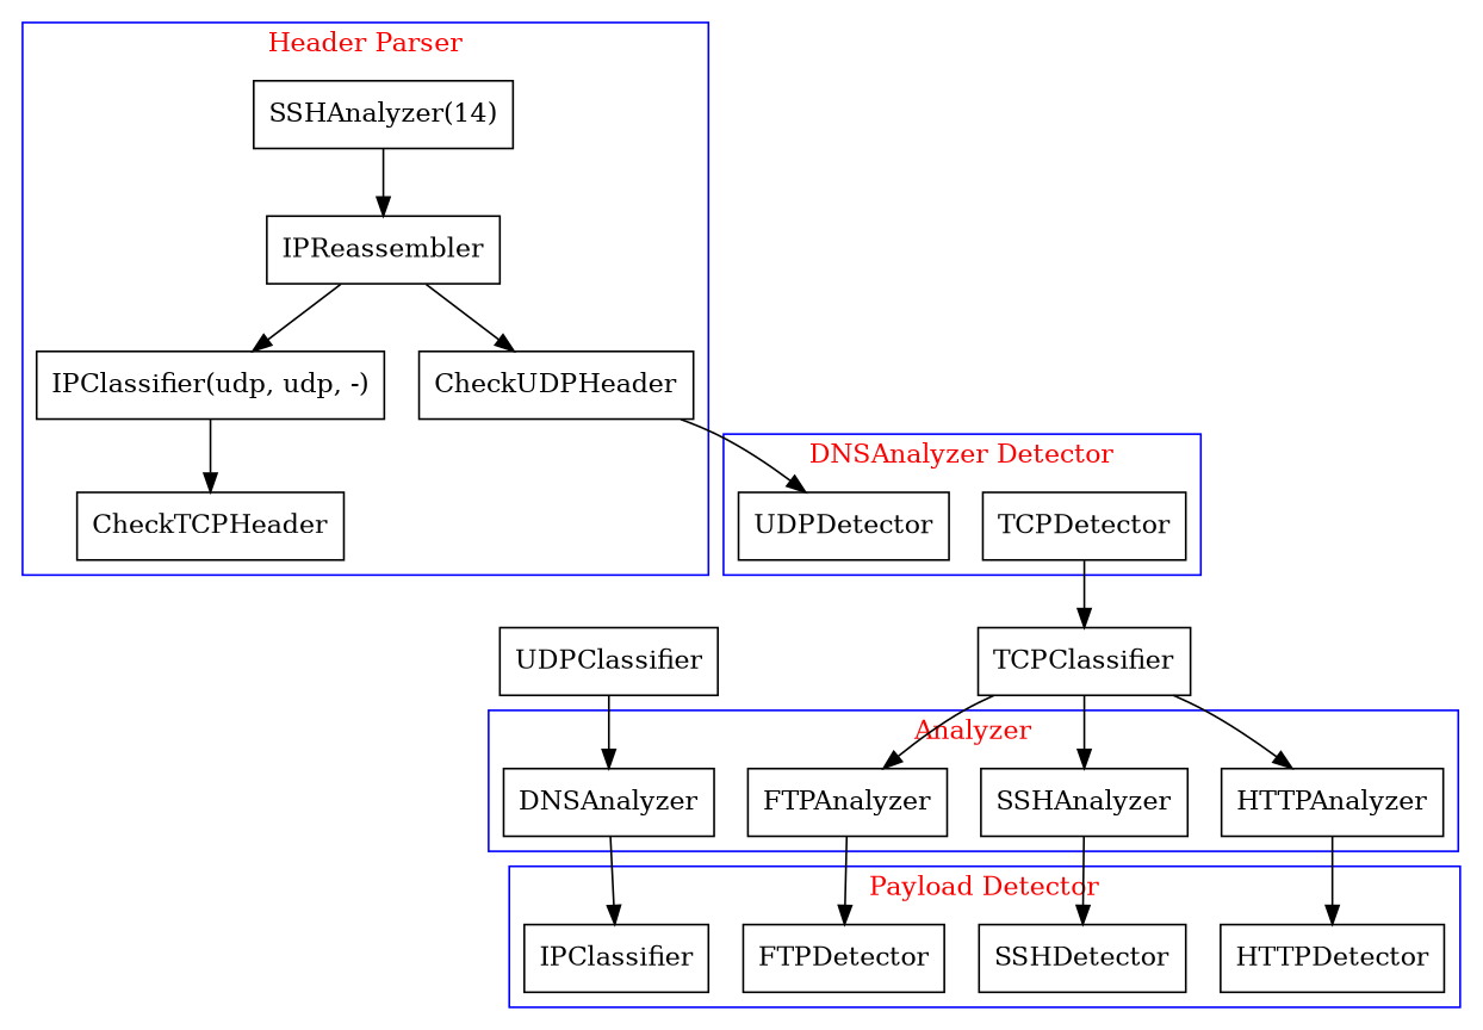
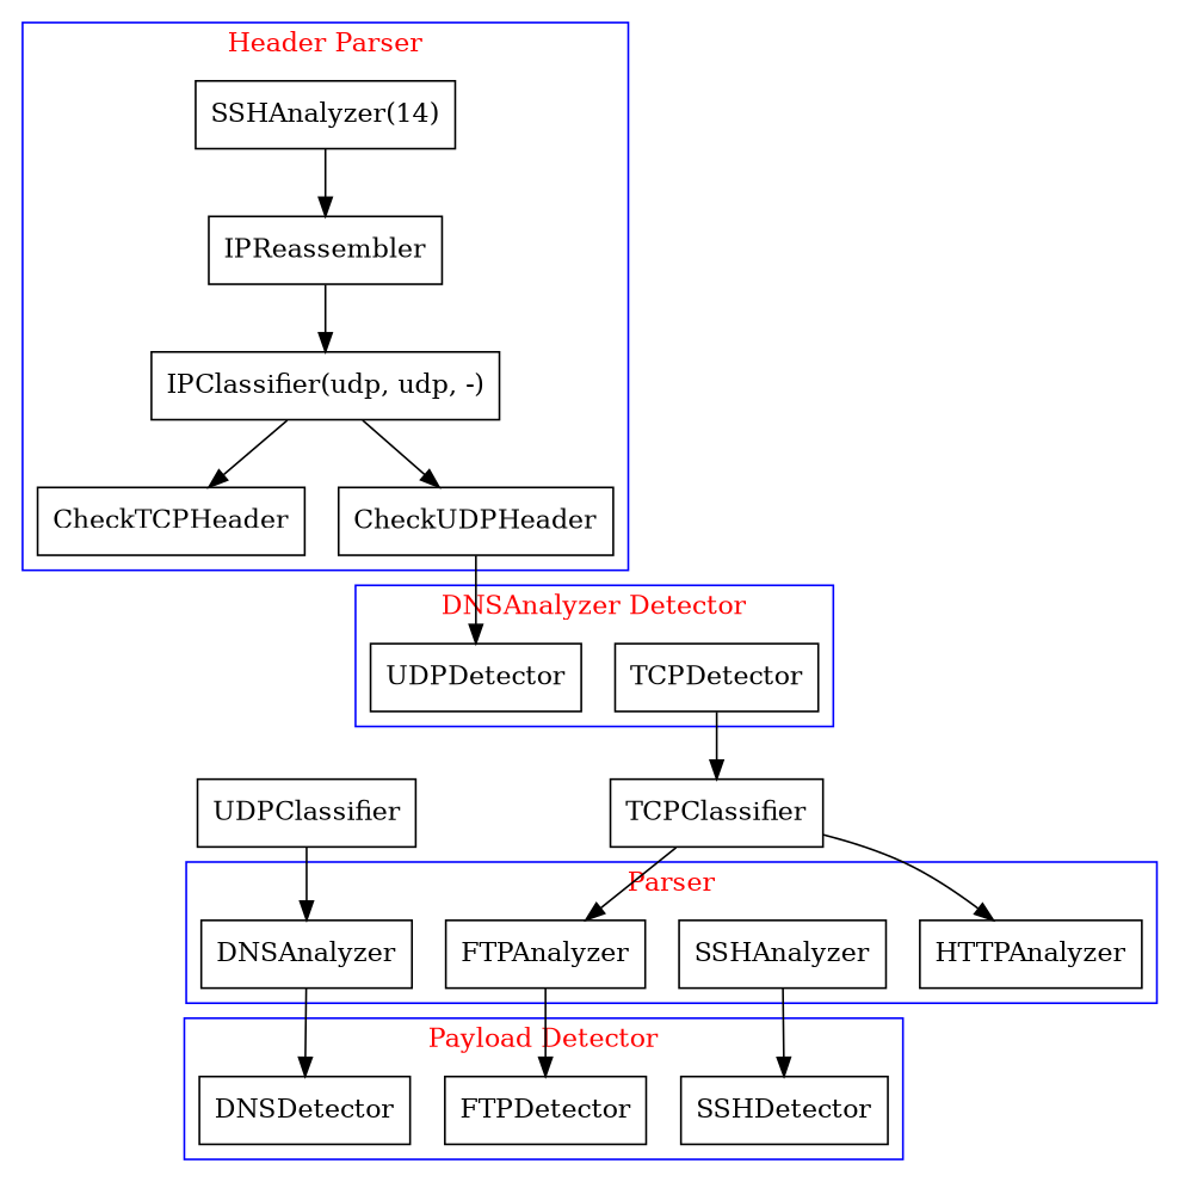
  digraph {
    node [shape=box]
    n1 [label="IPClassifier(udp, udp, -)"]
    CheckTCPHeader
    CheckUDPHeader
    n4 [label="SSHAnalyzer(14)"]
    IPReassembler
    TCPDetector
    UDPDetector
    HTTPAnalyzer
    SSHAnalyzer
    FTPAnalyzer
    DNSAnalyzer
-   HTTPDetector
    SSHDetector
    FTPDetector
-   DNSDetector [label=IPClassifier]
+   DNSDetector
    TCPClassifier
    UDPClassifier
    subgraph cluster_1 {
      color=blue
      fontcolor=red
      label="Header Parser"
      n1
      CheckTCPHeader
      CheckUDPHeader
      n4
      IPReassembler
    }
    subgraph cluster_2 {
      color=blue
      fontcolor=red
      label="DNSAnalyzer Detector"
      TCPDetector
      UDPDetector
    }
    subgraph cluster_3 {
      color=blue
      fontcolor=red
-     label=Analyzer
+     label=Parser
      HTTPAnalyzer
      SSHAnalyzer
      FTPAnalyzer
      DNSAnalyzer
    }
    subgraph cluster_4 {
      color=blue
      fontcolor=red
      label="Payload Detector"
-     HTTPDetector
      SSHDetector
      FTPDetector
      DNSDetector
    }
    n1 -> CheckTCPHeader
-   IPReassembler -> CheckUDPHeader
+   n1 -> CheckUDPHeader
    CheckUDPHeader -> UDPDetector
    n4 -> IPReassembler
    IPReassembler -> n1
    TCPDetector -> TCPClassifier
-   HTTPAnalyzer -> HTTPDetector
    SSHAnalyzer -> SSHDetector
    FTPAnalyzer -> FTPDetector
    DNSAnalyzer -> DNSDetector
    TCPClassifier -> HTTPAnalyzer
-   TCPClassifier -> SSHAnalyzer
    TCPClassifier -> FTPAnalyzer
    UDPClassifier -> DNSAnalyzer
  }
